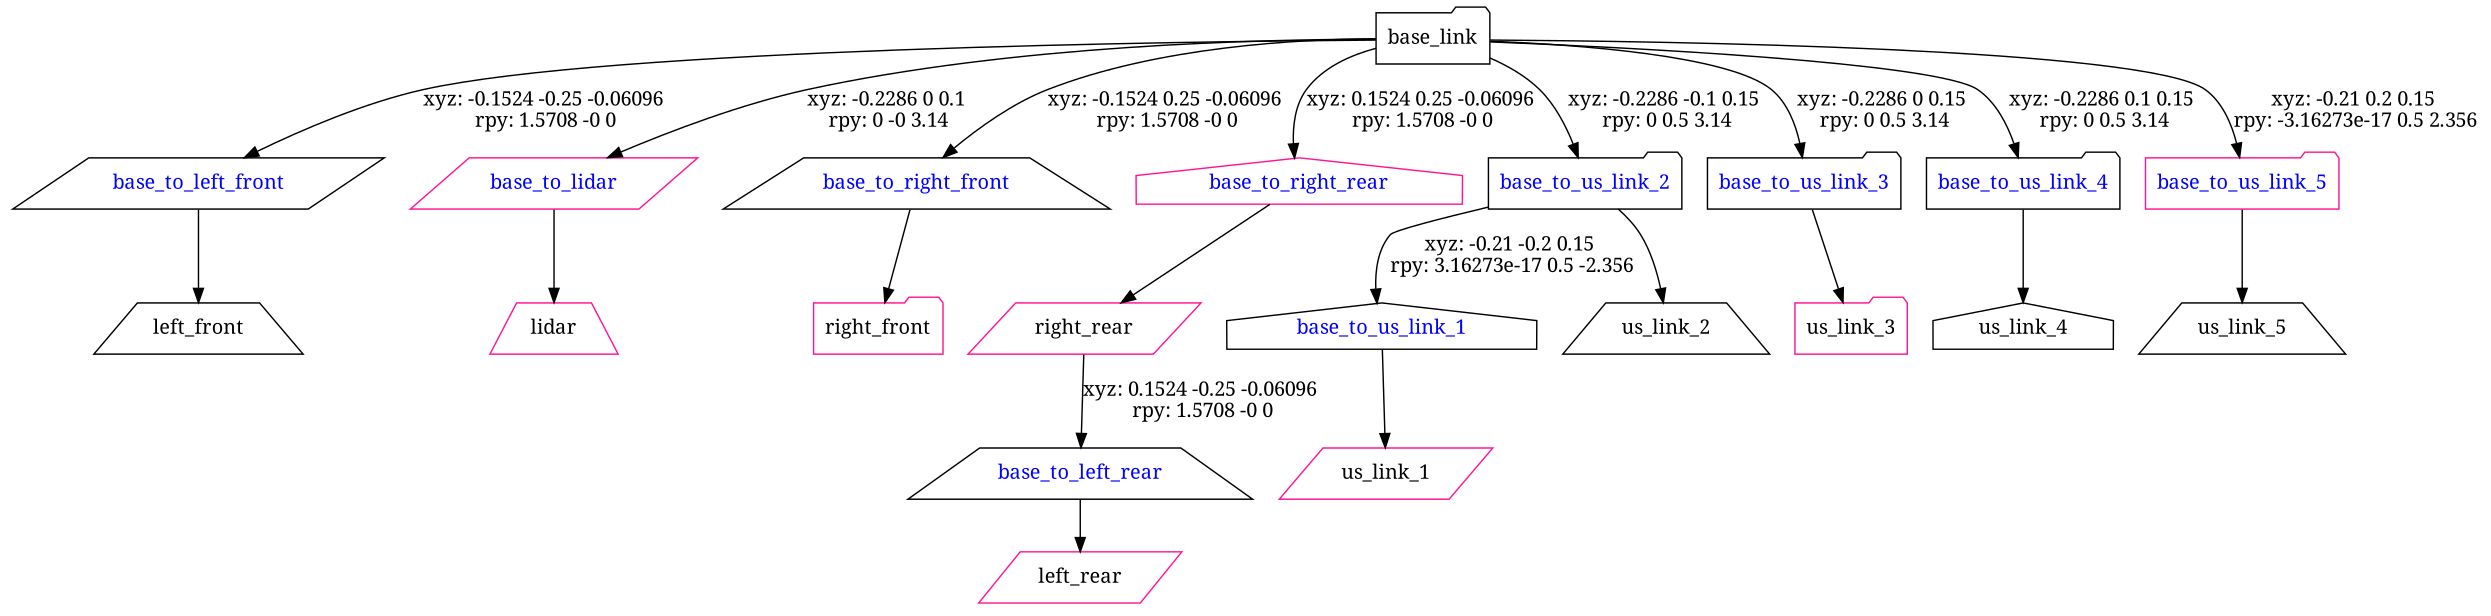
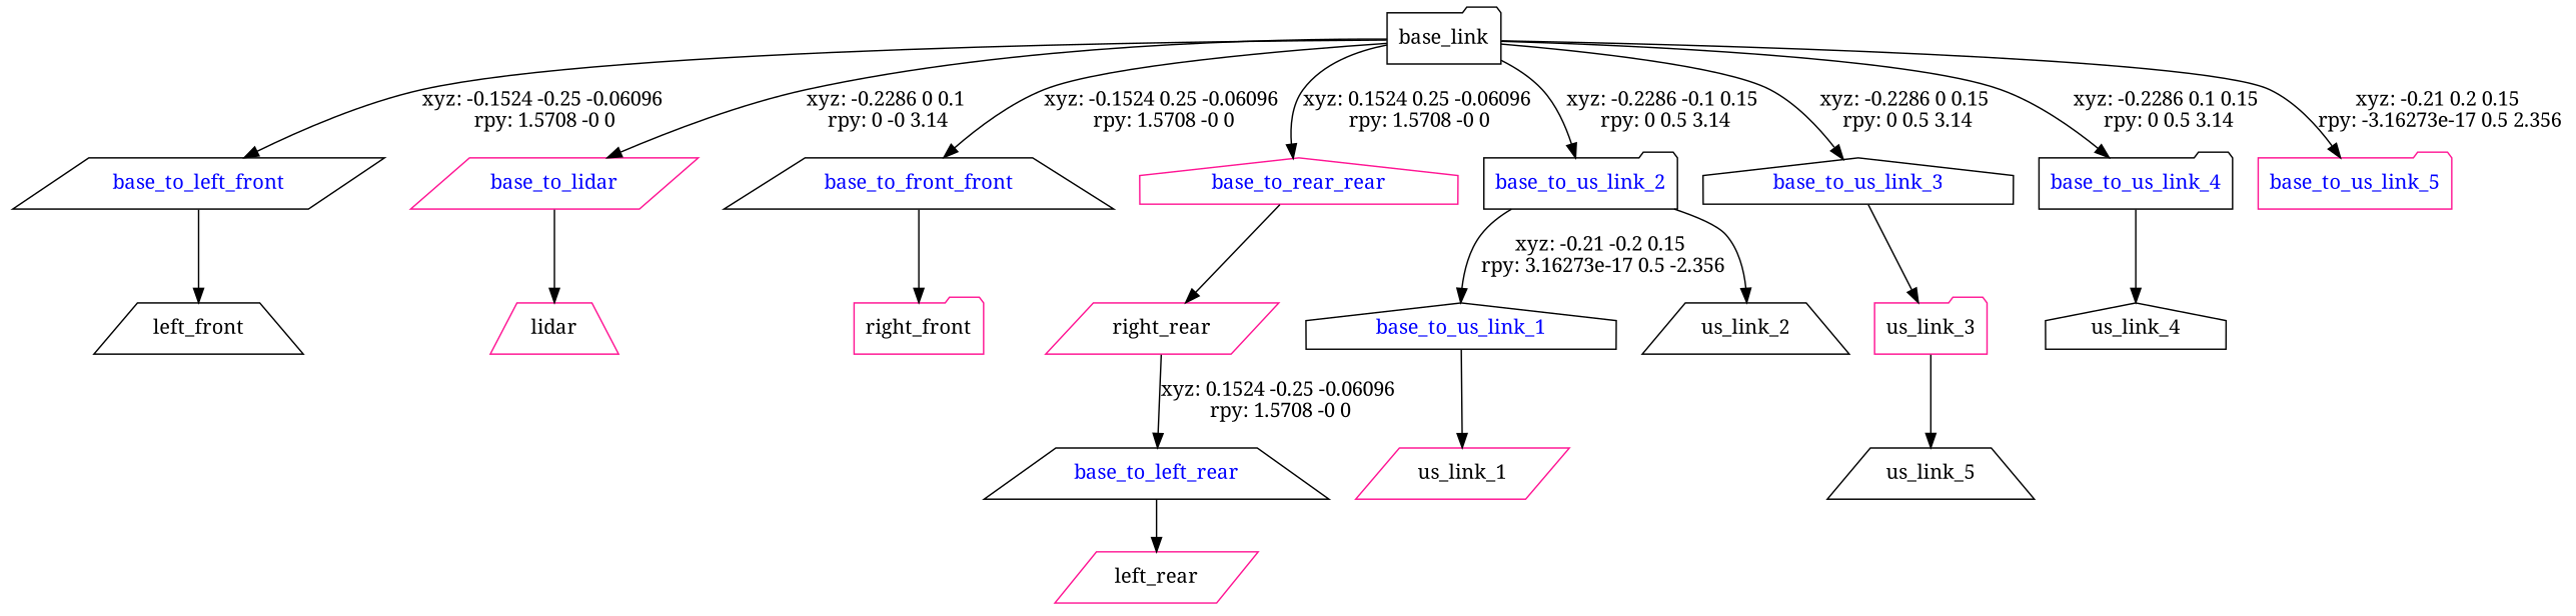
  digraph {
    fontname="Noto Serif"
    node [color=black fontname="Noto Serif" shape=folder]
    edge [fontname="Noto Serif"]
    n1 [label=base_link]
    base_to_left_front [fontcolor=blue shape=parallelogram]
    base_to_lidar [color=deeppink fontcolor=blue shape=parallelogram]
-   base_to_right_front [fontcolor=blue shape=trapezium]
-   base_to_right_rear [color=deeppink fontcolor=blue shape=house]
+   base_to_right_front [fontcolor=blue shape=trapezium label=base_to_front_front]
+   base_to_right_rear [color=deeppink fontcolor=blue shape=house label=base_to_rear_rear]
    base_to_us_link_2 [fontcolor=blue]
-   base_to_us_link_3 [fontcolor=blue]
+   base_to_us_link_3 [fontcolor=blue shape=house]
    base_to_us_link_4 [fontcolor=blue]
    base_to_us_link_5 [color=deeppink fontcolor=blue]
    n10 [label=left_front shape=trapezium]
    base_to_left_rear [fontcolor=blue shape=trapezium]
    n12 [color=deeppink label=left_rear shape=parallelogram]
    n13 [color=deeppink label=lidar shape=trapezium]
    n14 [color=deeppink label=right_front]
    n15 [color=deeppink label=right_rear shape=parallelogram]
    base_to_us_link_1 [fontcolor=blue shape=house]
    n17 [color=deeppink label=us_link_1 shape=parallelogram]
    n18 [label=us_link_2 shape=trapezium]
    n19 [color=deeppink label=us_link_3]
    n20 [label=us_link_4 shape=house]
    n21 [label=us_link_5 shape=trapezium]
    n1 -> base_to_left_front [label="xyz: -0.1524 -0.25 -0.06096 \nrpy: 1.5708 -0 0"]
    n1 -> base_to_lidar [label="xyz: -0.2286 0 0.1 \nrpy: 0 -0 3.14"]
    n1 -> base_to_right_front [label="xyz: -0.1524 0.25 -0.06096 \nrpy: 1.5708 -0 0"]
    n1 -> base_to_right_rear [label="xyz: 0.1524 0.25 -0.06096 \nrpy: 1.5708 -0 0"]
    n1 -> base_to_us_link_2 [label="xyz: -0.2286 -0.1 0.15 \nrpy: 0 0.5 3.14"]
    n1 -> base_to_us_link_3 [label="xyz: -0.2286 0 0.15 \nrpy: 0 0.5 3.14"]
    n1 -> base_to_us_link_4 [label="xyz: -0.2286 0.1 0.15 \nrpy: 0 0.5 3.14"]
    n1 -> base_to_us_link_5 [label="xyz: -0.21 0.2 0.15 \nrpy: -3.16273e-17 0.5 2.356"]
    base_to_left_front -> n10
    base_to_lidar -> n13
    base_to_right_front -> n14
    base_to_right_rear -> n15
    base_to_us_link_2 -> base_to_us_link_1 [label="xyz: -0.21 -0.2 0.15 \nrpy: 3.16273e-17 0.5 -2.356"]
    base_to_us_link_2 -> n18
    base_to_us_link_3 -> n19
    base_to_us_link_4 -> n20
-   base_to_us_link_5 -> n21
+   n19 -> n21
    base_to_left_rear -> n12
    n15 -> base_to_left_rear [label="xyz: 0.1524 -0.25 -0.06096 \nrpy: 1.5708 -0 0"]
    base_to_us_link_1 -> n17
  }
